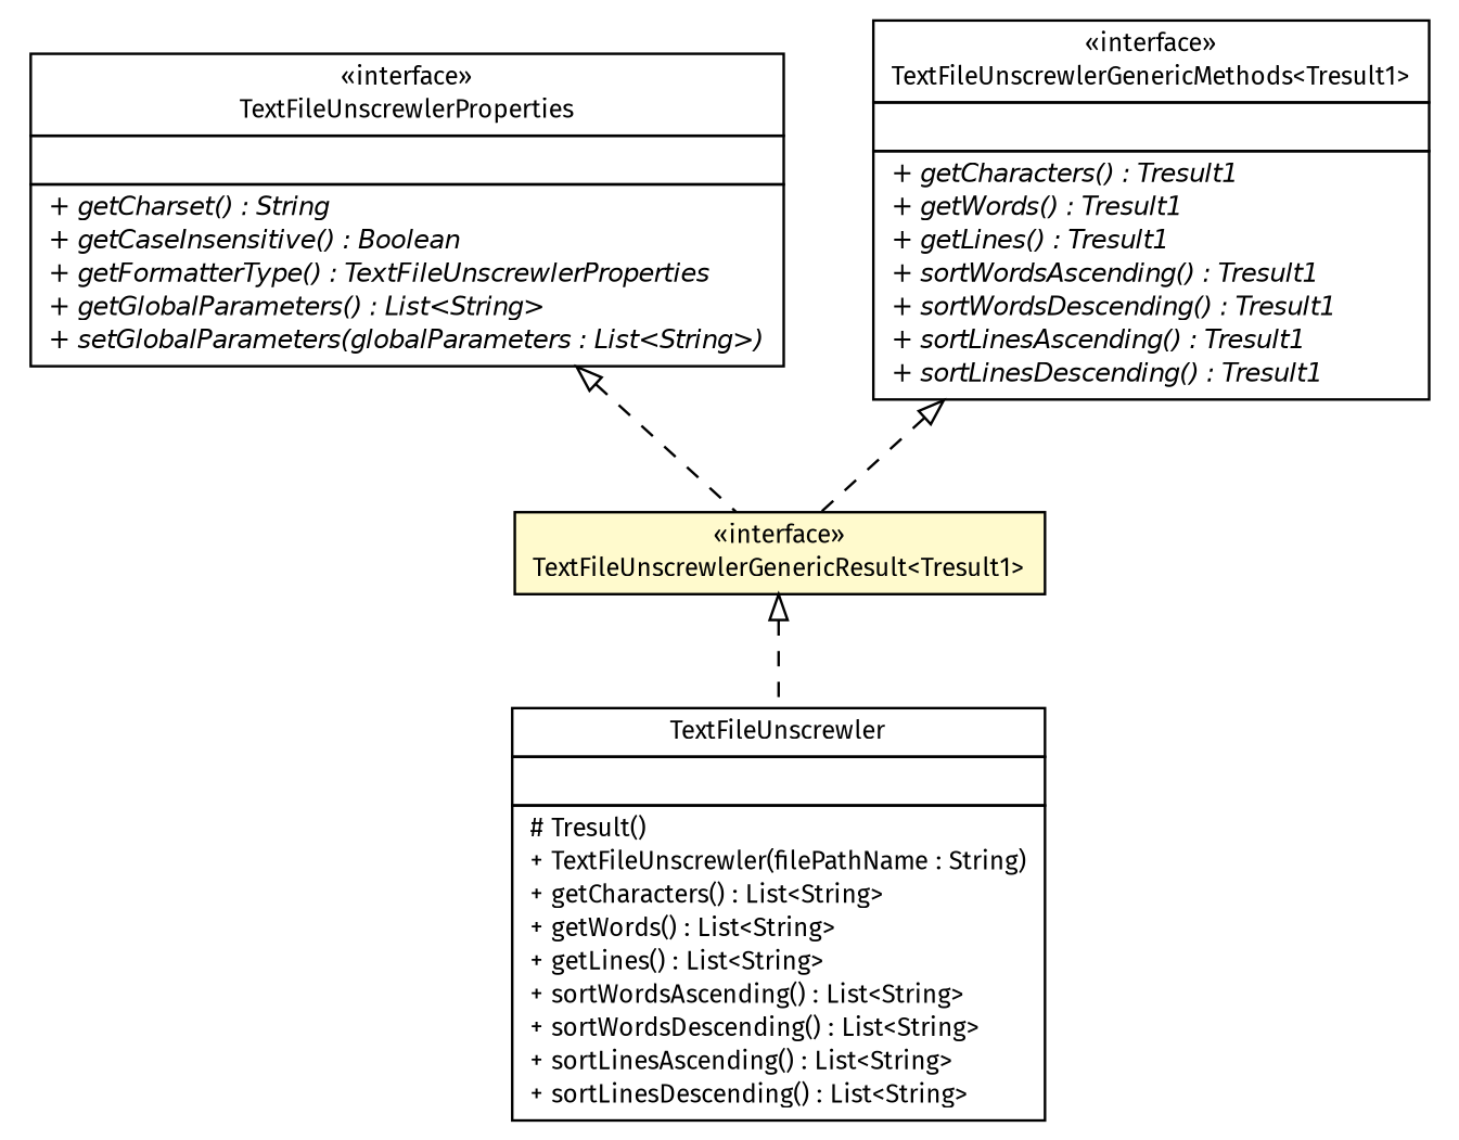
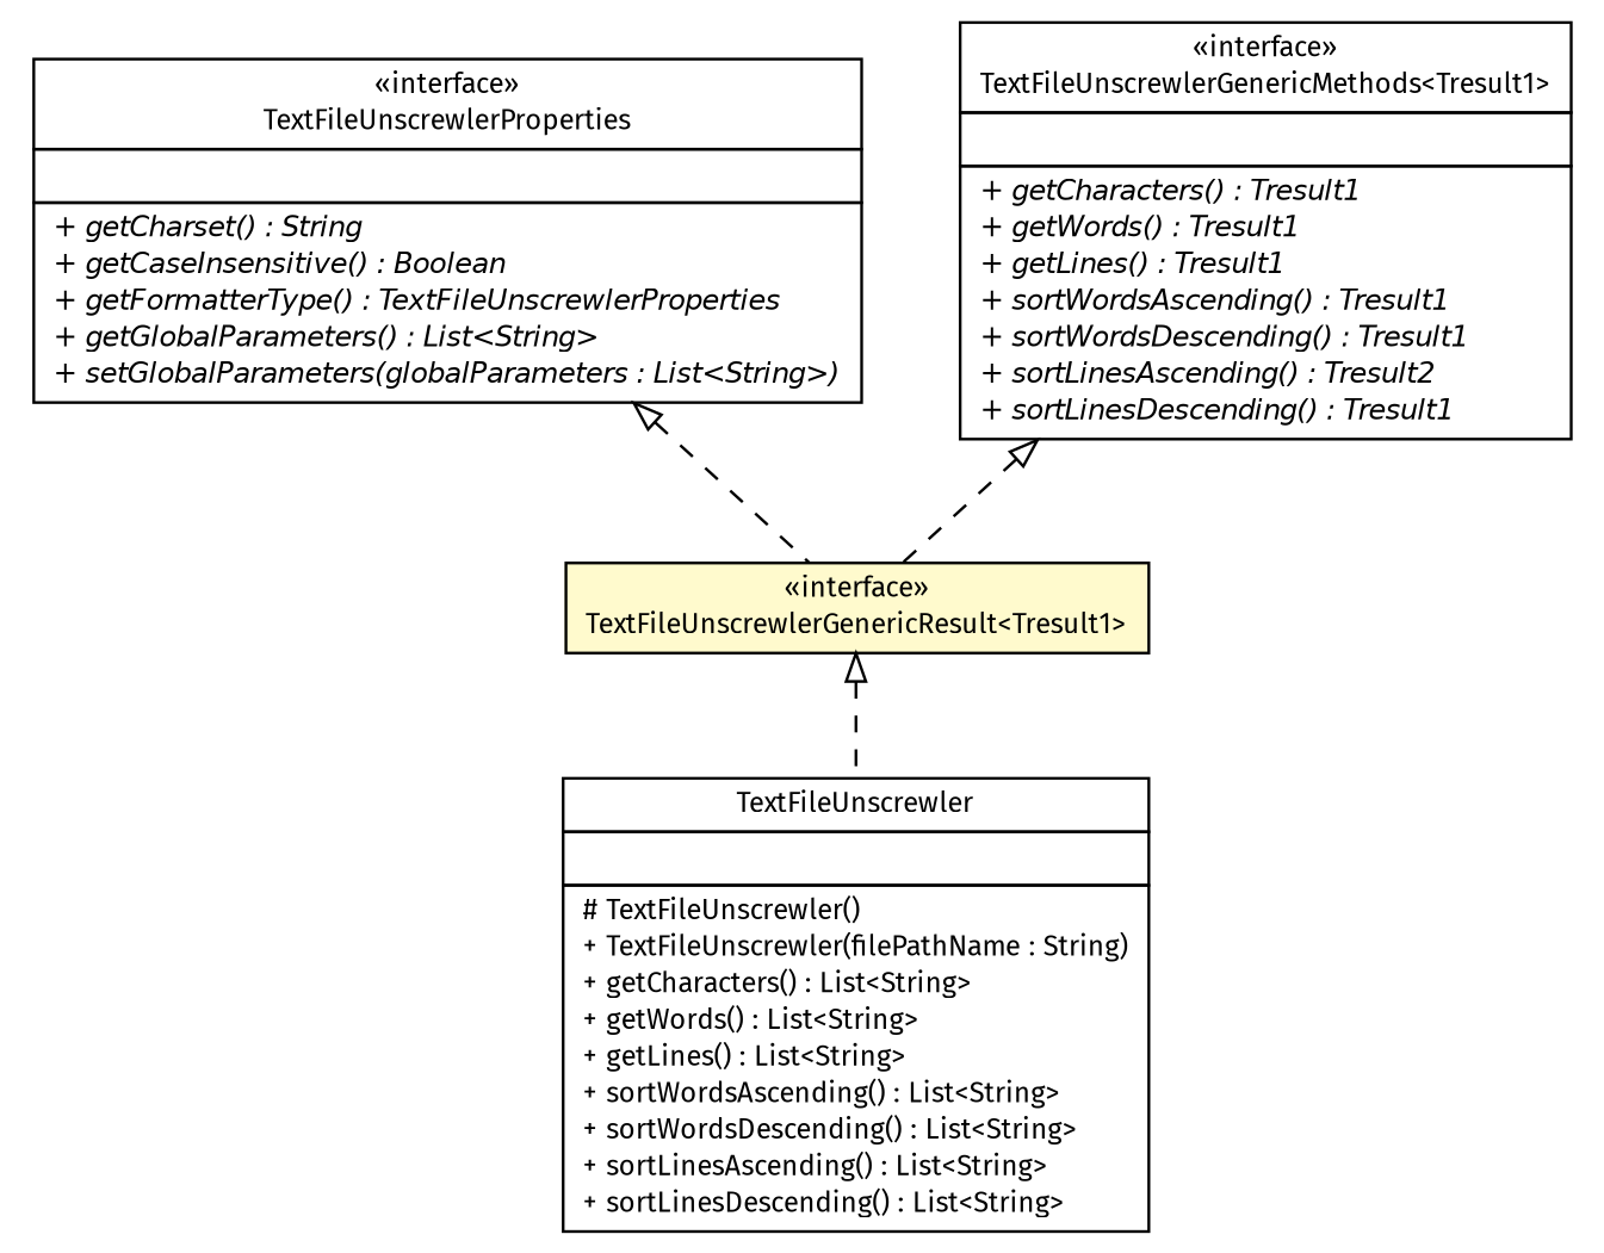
  digraph {
    fontname="Fira Sans"
    nodesep=0.25
    ranksep=0.5
    node [fontcolor=black fontname="Fira Sans" fontsize=10.0 shape=plaintext]
    edge [arrowtail=empty dir=back fontname="Fira Sans" fontsize=10 headport=p labelfontname=Helvetica labelfontsize=10 style=dashed tailport=p]
-   n1 [label=<<table title="org.apache.clusterbr.proc.imp.TextFileUnscrewler" border="0" cellborder="1" cellspacing="0" cellpadding="2" port="p" href="../imp/TextFileUnscrewler.html"> 		<tr><td><table border="0" cellspacing="0" cellpadding="1"> <tr><td align="center" balign="center"> TextFileUnscrewler </td></tr> 		</table></td></tr> 		<tr><td><table border="0" cellspacing="0" cellpadding="1"> <tr><td align="left" balign="left">  </td></tr> 		</table></td></tr> 		<tr><td><table border="0" cellspacing="0" cellpadding="1"> <tr><td align="left" balign="left"> # Tresult() </td></tr> <tr><td align="left" balign="left"> + TextFileUnscrewler(filePathName : String) </td></tr> <tr><td align="left" balign="left"> + getCharacters() : List&lt;String&gt; </td></tr> <tr><td align="left" balign="left"> + getWords() : List&lt;String&gt; </td></tr> <tr><td align="left" balign="left"> + getLines() : List&lt;String&gt; </td></tr> <tr><td align="left" balign="left"> + sortWordsAscending() : List&lt;String&gt; </td></tr> <tr><td align="left" balign="left"> + sortWordsDescending() : List&lt;String&gt; </td></tr> <tr><td align="left" balign="left"> + sortLinesAscending() : List&lt;String&gt; </td></tr> <tr><td align="left" balign="left"> + sortLinesDescending() : List&lt;String&gt; </td></tr> 		</table></td></tr> 		</table>>]
+   n1 [label=<<table title="org.apache.clusterbr.proc.imp.TextFileUnscrewler" border="0" cellborder="1" cellspacing="0" cellpadding="2" port="p" href="../imp/TextFileUnscrewler.html"> 		<tr><td><table border="0" cellspacing="0" cellpadding="1"> <tr><td align="center" balign="center"> TextFileUnscrewler </td></tr> 		</table></td></tr> 		<tr><td><table border="0" cellspacing="0" cellpadding="1"> <tr><td align="left" balign="left">  </td></tr> 		</table></td></tr> 		<tr><td><table border="0" cellspacing="0" cellpadding="1"> <tr><td align="left" balign="left"> # TextFileUnscrewler() </td></tr> <tr><td align="left" balign="left"> + TextFileUnscrewler(filePathName : String) </td></tr> <tr><td align="left" balign="left"> + getCharacters() : List&lt;String&gt; </td></tr> <tr><td align="left" balign="left"> + getWords() : List&lt;String&gt; </td></tr> <tr><td align="left" balign="left"> + getLines() : List&lt;String&gt; </td></tr> <tr><td align="left" balign="left"> + sortWordsAscending() : List&lt;String&gt; </td></tr> <tr><td align="left" balign="left"> + sortWordsDescending() : List&lt;String&gt; </td></tr> <tr><td align="left" balign="left"> + sortLinesAscending() : List&lt;String&gt; </td></tr> <tr><td align="left" balign="left"> + sortLinesDescending() : List&lt;String&gt; </td></tr> 		</table></td></tr> 		</table>>]
    n2 [label=<<table title="org.apache.clusterbr.proc.contract.TextFileUnscrewlerProperties" border="0" cellborder="1" cellspacing="0" cellpadding="2" port="p" href="./TextFileUnscrewlerProperties.html"> 		<tr><td><table border="0" cellspacing="0" cellpadding="1"> <tr><td align="center" balign="center"> &#171;interface&#187; </td></tr> <tr><td align="center" balign="center"> TextFileUnscrewlerProperties </td></tr> 		</table></td></tr> 		<tr><td><table border="0" cellspacing="0" cellpadding="1"> <tr><td align="left" balign="left">  </td></tr> 		</table></td></tr> 		<tr><td><table border="0" cellspacing="0" cellpadding="1"> <tr><td align="left" balign="left"><font face="Helvetica-Oblique" point-size="10.0"> + getCharset() : String </font></td></tr> <tr><td align="left" balign="left"><font face="Helvetica-Oblique" point-size="10.0"> + getCaseInsensitive() : Boolean </font></td></tr> <tr><td align="left" balign="left"><font face="Helvetica-Oblique" point-size="10.0"> + getFormatterType() : TextFileUnscrewlerProperties </font></td></tr> <tr><td align="left" balign="left"><font face="Helvetica-Oblique" point-size="10.0"> + getGlobalParameters() : List&lt;String&gt; </font></td></tr> <tr><td align="left" balign="left"><font face="Helvetica-Oblique" point-size="10.0"> + setGlobalParameters(globalParameters : List&lt;String&gt;) </font></td></tr> 		</table></td></tr> 		</table>>]
    n3 [label=<<table title="org.apache.clusterbr.proc.contract.TextFileUnscrewlerGenericResult" border="0" cellborder="1" cellspacing="0" cellpadding="2" port="p" bgcolor="lemonChiffon" href="./TextFileUnscrewlerGenericResult.html"> 		<tr><td><table border="0" cellspacing="0" cellpadding="1"> <tr><td align="center" balign="center"> &#171;interface&#187; </td></tr> <tr><td align="center" balign="center"> TextFileUnscrewlerGenericResult&lt;Tresult1&gt; </td></tr> 		</table></td></tr> 		</table>>]
-   n4 [label=<<table title="org.apache.clusterbr.proc.contract.TextFileUnscrewlerGenericMethods" border="0" cellborder="1" cellspacing="0" cellpadding="2" port="p" href="./TextFileUnscrewlerGenericMethods.html"> 		<tr><td><table border="0" cellspacing="0" cellpadding="1"> <tr><td align="center" balign="center"> &#171;interface&#187; </td></tr> <tr><td align="center" balign="center"> TextFileUnscrewlerGenericMethods&lt;Tresult1&gt; </td></tr> 		</table></td></tr> 		<tr><td><table border="0" cellspacing="0" cellpadding="1"> <tr><td align="left" balign="left">  </td></tr> 		</table></td></tr> 		<tr><td><table border="0" cellspacing="0" cellpadding="1"> <tr><td align="left" balign="left"><font face="Helvetica-Oblique" point-size="10.0"> + getCharacters() : Tresult1 </font></td></tr> <tr><td align="left" balign="left"><font face="Helvetica-Oblique" point-size="10.0"> + getWords() : Tresult1 </font></td></tr> <tr><td align="left" balign="left"><font face="Helvetica-Oblique" point-size="10.0"> + getLines() : Tresult1 </font></td></tr> <tr><td align="left" balign="left"><font face="Helvetica-Oblique" point-size="10.0"> + sortWordsAscending() : Tresult1 </font></td></tr> <tr><td align="left" balign="left"><font face="Helvetica-Oblique" point-size="10.0"> + sortWordsDescending() : Tresult1 </font></td></tr> <tr><td align="left" balign="left"><font face="Helvetica-Oblique" point-size="10.0"> + sortLinesAscending() : Tresult1 </font></td></tr> <tr><td align="left" balign="left"><font face="Helvetica-Oblique" point-size="10.0"> + sortLinesDescending() : Tresult1 </font></td></tr> 		</table></td></tr> 		</table>>]
+   n4 [label=<<table title="org.apache.clusterbr.proc.contract.TextFileUnscrewlerGenericMethods" border="0" cellborder="1" cellspacing="0" cellpadding="2" port="p" href="./TextFileUnscrewlerGenericMethods.html"> 		<tr><td><table border="0" cellspacing="0" cellpadding="1"> <tr><td align="center" balign="center"> &#171;interface&#187; </td></tr> <tr><td align="center" balign="center"> TextFileUnscrewlerGenericMethods&lt;Tresult1&gt; </td></tr> 		</table></td></tr> 		<tr><td><table border="0" cellspacing="0" cellpadding="1"> <tr><td align="left" balign="left">  </td></tr> 		</table></td></tr> 		<tr><td><table border="0" cellspacing="0" cellpadding="1"> <tr><td align="left" balign="left"><font face="Helvetica-Oblique" point-size="10.0"> + getCharacters() : Tresult1 </font></td></tr> <tr><td align="left" balign="left"><font face="Helvetica-Oblique" point-size="10.0"> + getWords() : Tresult1 </font></td></tr> <tr><td align="left" balign="left"><font face="Helvetica-Oblique" point-size="10.0"> + getLines() : Tresult1 </font></td></tr> <tr><td align="left" balign="left"><font face="Helvetica-Oblique" point-size="10.0"> + sortWordsAscending() : Tresult1 </font></td></tr> <tr><td align="left" balign="left"><font face="Helvetica-Oblique" point-size="10.0"> + sortWordsDescending() : Tresult1 </font></td></tr> <tr><td align="left" balign="left"><font face="Helvetica-Oblique" point-size="10.0"> + sortLinesAscending() : Tresult2 </font></td></tr> <tr><td align="left" balign="left"><font face="Helvetica-Oblique" point-size="10.0"> + sortLinesDescending() : Tresult1 </font></td></tr> 		</table></td></tr> 		</table>>]
    n2 -> n3
    n3 -> n1
    n4 -> n3
  }
